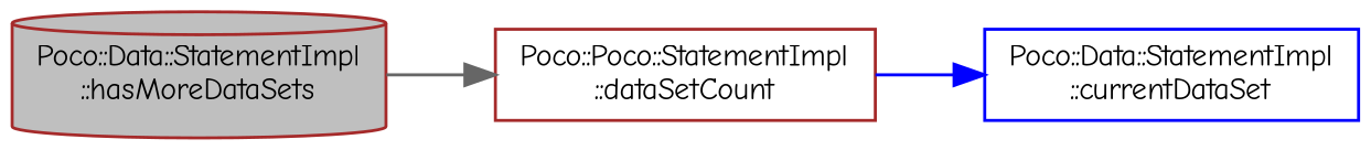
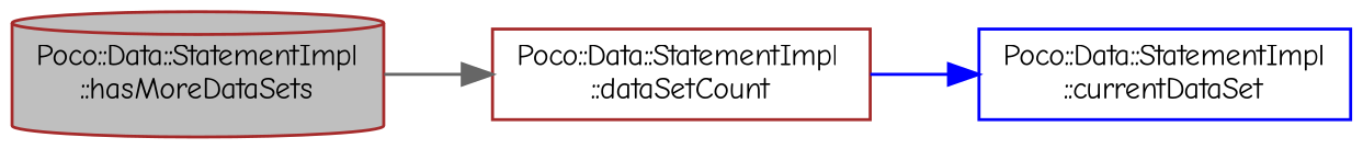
  digraph {
    fontname="Comic Neue"
    rankdir=LR
    node [color=brown fillcolor=white fontname="Comic Neue" fontsize=10 shape=box style=filled]
    edge [fontname="Comic Neue" fontsize=10 labelfontname=Helvetica labelfontsize=10 style=solid]
    n1 [fillcolor=grey75 fontcolor=black height=0.2 label="Poco::Data::StatementImpl\l::hasMoreDataSets" shape=cylinder width=0.4]
-   n2 [height=0.2 label="Poco::Poco::StatementImpl\l::dataSetCount" width=0.4]
+   n2 [height=0.2 label="Poco::Data::StatementImpl\l::dataSetCount" width=0.4]
    n3 [color=blue height=0.2 label="Poco::Data::StatementImpl\l::currentDataSet" width=0.4]
    n1 -> n2 [color=gray40]
    n2 -> n3 [color=blue]
  }
